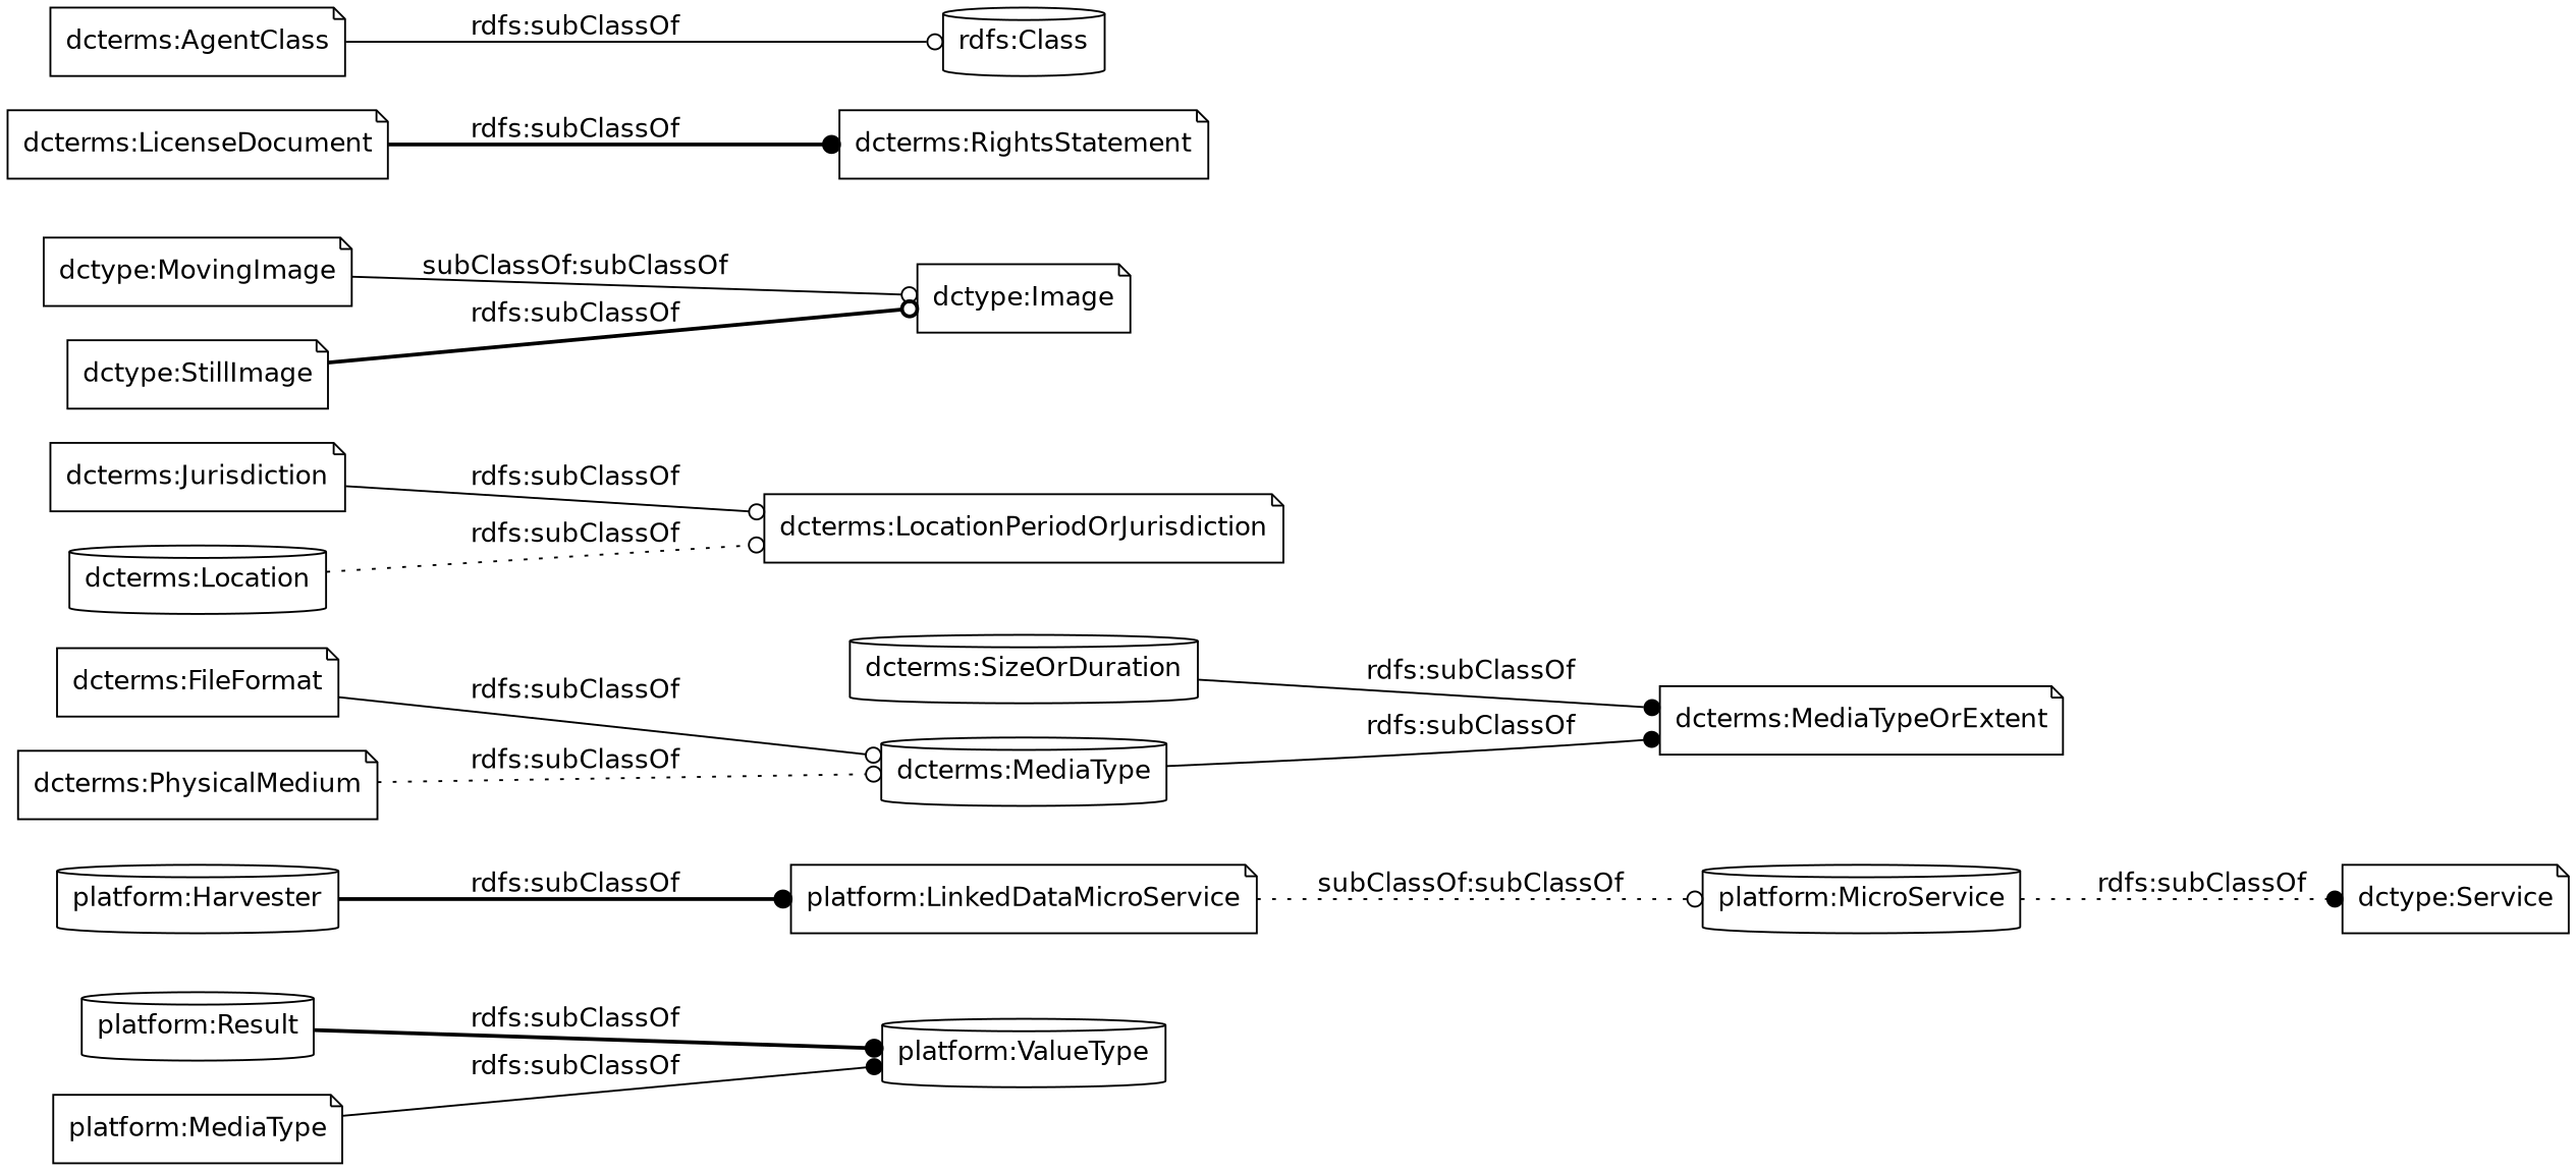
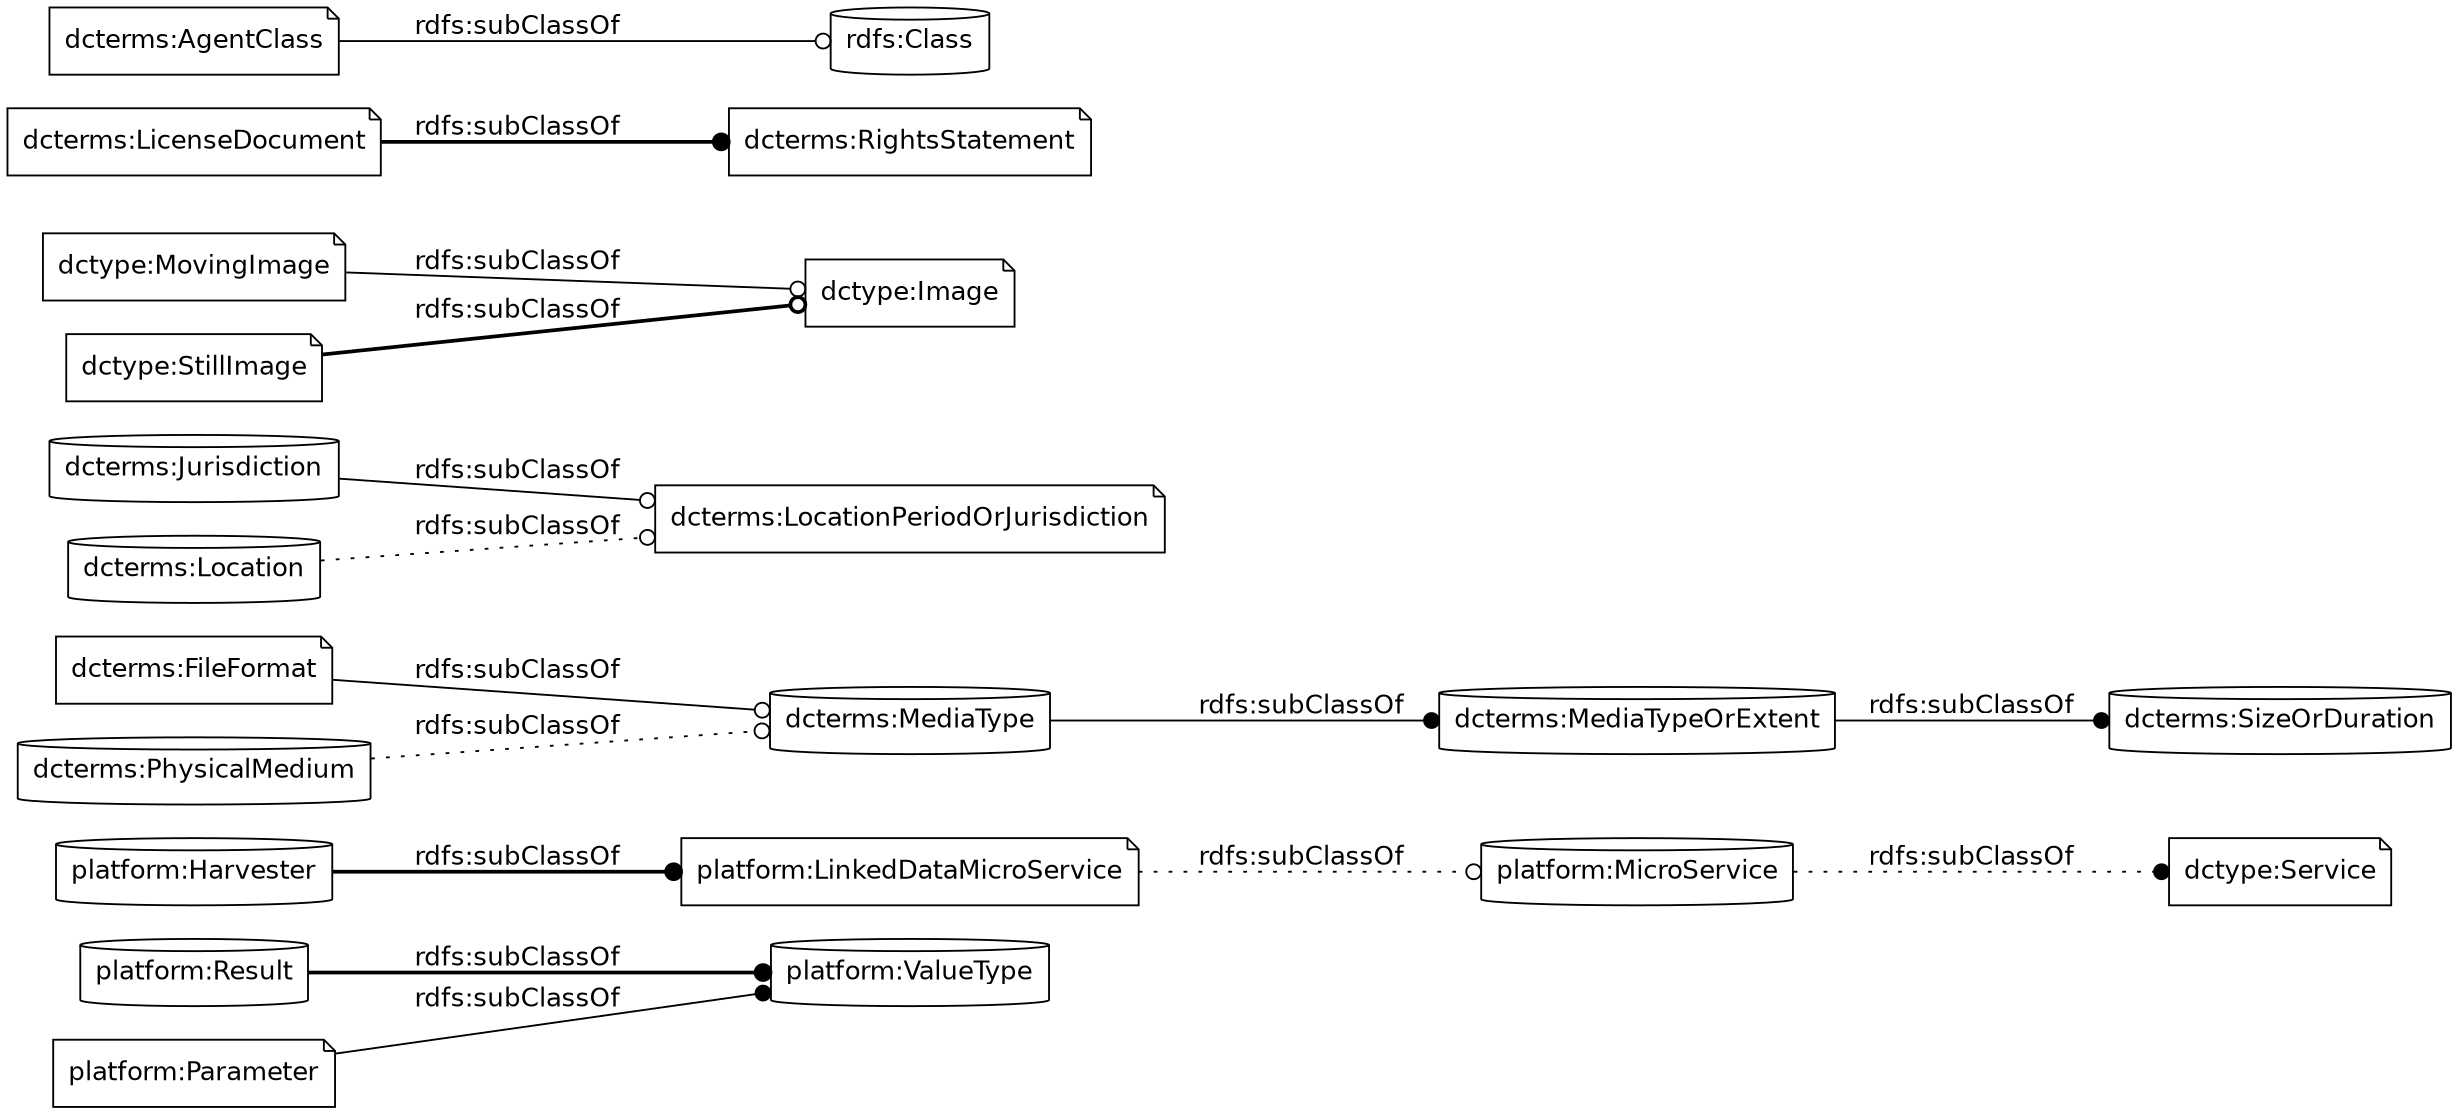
  digraph {
    fontname="DejaVu Sans"
    rankdir=LR
    node [color=black fontname="DejaVu Sans" shape=note]
    edge [arrowhead=odot fontname="DejaVu Sans" style=solid]
    "platform:Result" [shape=cylinder]
    "platform:ValueType" [shape=cylinder]
-   "platform:Parameter" [label="platform:MediaType"]
+   "platform:Parameter"
    "platform:MicroService" [shape=cylinder]
    "dctype:Service"
    "platform:Harvester" [shape=cylinder]
    "platform:LinkedDataMicroService"
    "dcterms:SizeOrDuration" [shape=cylinder]
-   "dcterms:MediaTypeOrExtent"
-   "dcterms:Jurisdiction"
+   "dcterms:MediaTypeOrExtent" [shape=cylinder]
+   "dcterms:Jurisdiction" [shape=cylinder]
    "dcterms:LocationPeriodOrJurisdiction"
    "dcterms:MediaType" [shape=cylinder]
    "dcterms:FileFormat"
    "dctype:MovingImage"
    "dctype:Image"
    "dcterms:LicenseDocument"
    "dcterms:RightsStatement"
    "dctype:StillImage"
    "dcterms:Location" [shape=cylinder]
-   "dcterms:PhysicalMedium"
+   "dcterms:PhysicalMedium" [shape=cylinder]
    "rdfs:Class" [shape=cylinder]
    "dcterms:AgentClass"
    "platform:Result" -> "platform:ValueType" [arrowhead=dot label="rdfs:subClassOf" style=bold]
    "platform:Parameter" -> "platform:ValueType" [arrowhead=dot label="rdfs:subClassOf"]
    "platform:MicroService" -> "dctype:Service" [arrowhead=dot label="rdfs:subClassOf" style=dotted]
    "platform:Harvester" -> "platform:LinkedDataMicroService" [arrowhead=dot label="rdfs:subClassOf" style=bold]
-   "platform:LinkedDataMicroService" -> "platform:MicroService" [label="subClassOf:subClassOf" style=dotted]
-   "dcterms:SizeOrDuration" -> "dcterms:MediaTypeOrExtent" [arrowhead=dot label="rdfs:subClassOf"]
+   "platform:LinkedDataMicroService" -> "platform:MicroService" [label="rdfs:subClassOf" style=dotted]
+   "dcterms:MediaTypeOrExtent" -> "dcterms:SizeOrDuration" [arrowhead=dot label="rdfs:subClassOf"]
    "dcterms:Jurisdiction" -> "dcterms:LocationPeriodOrJurisdiction" [label="rdfs:subClassOf"]
    "dcterms:MediaType" -> "dcterms:MediaTypeOrExtent" [arrowhead=dot label="rdfs:subClassOf"]
    "dcterms:FileFormat" -> "dcterms:MediaType" [label="rdfs:subClassOf"]
-   "dctype:MovingImage" -> "dctype:Image" [label="subClassOf:subClassOf"]
+   "dctype:MovingImage" -> "dctype:Image" [label="rdfs:subClassOf"]
    "dcterms:LicenseDocument" -> "dcterms:RightsStatement" [arrowhead=dot label="rdfs:subClassOf" style=bold]
    "dctype:StillImage" -> "dctype:Image" [label="rdfs:subClassOf" style=bold]
    "dcterms:Location" -> "dcterms:LocationPeriodOrJurisdiction" [label="rdfs:subClassOf" style=dotted]
    "dcterms:PhysicalMedium" -> "dcterms:MediaType" [label="rdfs:subClassOf" style=dotted]
    "dcterms:AgentClass" -> "rdfs:Class" [label="rdfs:subClassOf"]
  }
